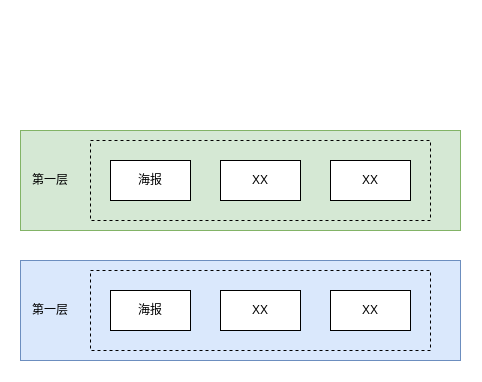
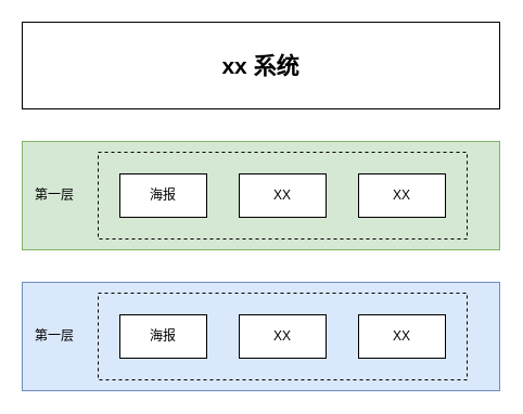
  <mxCell id="0" />
  <mxCell id="1" parent="0" />
+ <mxCell id="2" value="xx 系统" style="rounded=0;whiteSpace=wrap;html=1;fontSize=21;fontStyle=1" vertex="1" parent="1"><mxGeometry x="20" y="20" width="440" height="80" as="geometry" /></mxCell>
  <mxCell id="3" value="" style="group" vertex="1" connectable="0" parent="1"><mxGeometry x="20" y="130" width="440" height="100" as="geometry" /></mxCell>
  <mxCell id="4" value="" style="rounded=0;whiteSpace=wrap;html=1;fillColor=#d5e8d4;strokeColor=#82b366;" vertex="1" parent="3"><mxGeometry width="440" height="100" as="geometry" /></mxCell>
  <mxCell id="5" value="第一层" style="text;html=1;strokeColor=none;fillColor=none;align=center;verticalAlign=middle;whiteSpace=wrap;rounded=0;" vertex="1" parent="3"><mxGeometry x="10" y="40" width="40" height="20" as="geometry" /></mxCell>
  <mxCell id="6" value="海报" style="rounded=0;whiteSpace=wrap;html=1;" vertex="1" parent="3"><mxGeometry x="90" y="30" width="80" height="40" as="geometry" /></mxCell>
  <mxCell id="7" value="XX" style="rounded=0;whiteSpace=wrap;html=1;" vertex="1" parent="3"><mxGeometry x="200" y="30" width="80" height="40" as="geometry" /></mxCell>
  <mxCell id="8" value="XX" style="rounded=0;whiteSpace=wrap;html=1;" vertex="1" parent="3"><mxGeometry x="310" y="30" width="80" height="40" as="geometry" /></mxCell>
  <mxCell id="9" value="" style="rounded=0;whiteSpace=wrap;html=1;dashed=1;fillColor=none;fontSize=21;fontColor=#000000;" vertex="1" parent="3"><mxGeometry x="70" y="10" width="340" height="80" as="geometry" /></mxCell>
  <mxCell id="10" value="" style="group" vertex="1" connectable="0" parent="1"><mxGeometry x="20" y="260" width="440" height="100" as="geometry" /></mxCell>
  <mxCell id="11" value="" style="rounded=0;whiteSpace=wrap;html=1;fillColor=#dae8fc;strokeColor=#6c8ebf;" vertex="1" parent="10"><mxGeometry width="440" height="100" as="geometry" /></mxCell>
  <mxCell id="12" value="第一层" style="text;html=1;strokeColor=none;fillColor=none;align=center;verticalAlign=middle;whiteSpace=wrap;rounded=0;" vertex="1" parent="10"><mxGeometry x="10" y="40" width="40" height="20" as="geometry" /></mxCell>
  <mxCell id="13" value="海报" style="rounded=0;whiteSpace=wrap;html=1;" vertex="1" parent="10"><mxGeometry x="90" y="30" width="80" height="40" as="geometry" /></mxCell>
  <mxCell id="14" value="XX" style="rounded=0;whiteSpace=wrap;html=1;" vertex="1" parent="10"><mxGeometry x="200" y="30" width="80" height="40" as="geometry" /></mxCell>
  <mxCell id="15" value="XX" style="rounded=0;whiteSpace=wrap;html=1;" vertex="1" parent="10"><mxGeometry x="310" y="30" width="80" height="40" as="geometry" /></mxCell>
  <mxCell id="16" value="" style="rounded=0;whiteSpace=wrap;html=1;dashed=1;fillColor=none;fontSize=21;fontColor=#000000;" vertex="1" parent="10"><mxGeometry x="70" y="10" width="340" height="80" as="geometry" /></mxCell>
